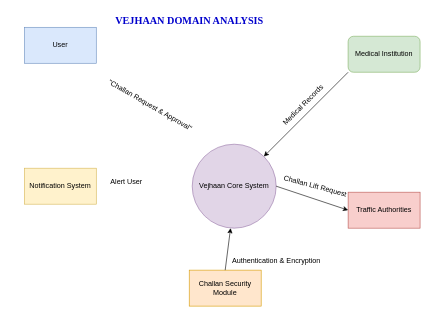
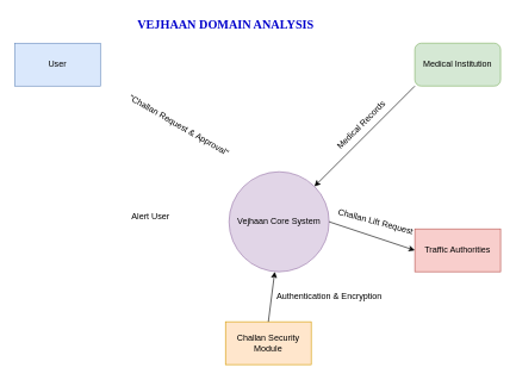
  <mxCell id="0" />
  <mxCell id="1" parent="0" />
  <mxCell id="2" value="Vejhaan Core System" style="ellipse;whiteSpace=wrap;html=1;aspect=fixed;fillColor=#e1d5e7;strokeColor=#9673a6;" vertex="1" parent="1"><mxGeometry x="320" y="240" width="140" height="140" as="geometry" /></mxCell>
- <mxCell id="3" value="Notification System" style="rounded=0;whiteSpace=wrap;html=1;fillColor=#fff2cc;strokeColor=#d6b656;" vertex="1" parent="1"><mxGeometry x="40" y="280" width="120" height="60" as="geometry" /></mxCell>
- <mxCell id="4" value="User" style="rounded=0;whiteSpace=wrap;html=1;fillColor=#dae8fc;strokeColor=#6c8ebf;" vertex="1" parent="1"><mxGeometry x="40" y="45" width="120" height="60" as="geometry" /></mxCell>
+ <mxCell id="4" value="User" style="rounded=0;whiteSpace=wrap;html=1;fillColor=#dae8fc;strokeColor=#6c8ebf;" vertex="1" parent="1"><mxGeometry x="20" y="60" width="120" height="60" as="geometry" /></mxCell>
  <mxCell id="5" value="Challan Security Module" style="rounded=0;whiteSpace=wrap;html=1;fillColor=#ffe6cc;strokeColor=#d79b00;" vertex="1" parent="1"><mxGeometry x="315" y="450" width="120" height="60" as="geometry" /></mxCell>
  <mxCell id="6" value="Medical Institution" style="whiteSpace=wrap;html=1;fillColor=#d5e8d4;strokeColor=#82b366;rounded=1;" vertex="1" parent="1"><mxGeometry x="580" y="60" width="120" height="60" as="geometry" /></mxCell>
  <mxCell id="7" value="Traffic Authorities" style="rounded=0;whiteSpace=wrap;html=1;fillColor=#f8cecc;strokeColor=#b85450;" vertex="1" parent="1"><mxGeometry x="580" y="320" width="120" height="60" as="geometry" /></mxCell>
  <mxCell id="8" value="" style="endArrow=classic;html=1;rounded=0;exitX=0.5;exitY=0;exitDx=0;exitDy=0;entryX=0.457;entryY=1;entryDx=0;entryDy=0;entryPerimeter=0;" edge="1" parent="1" source="5" target="2"><mxGeometry width="50" height="50" relative="1" as="geometry"><mxPoint x="350" y="350" as="sourcePoint" /><mxPoint x="400" y="300" as="targetPoint" /></mxGeometry></mxCell>
  <mxCell id="9" value="" style="endArrow=classic;html=1;rounded=0;entryX=0;entryY=0.5;entryDx=0;entryDy=0;exitX=1;exitY=0.5;exitDx=0;exitDy=0;" edge="1" parent="1" source="2" target="7"><mxGeometry width="50" height="50" relative="1" as="geometry"><mxPoint x="350" y="350" as="sourcePoint" /><mxPoint x="400" y="300" as="targetPoint" /></mxGeometry></mxCell>
  <mxCell id="10" value="&quot;Challan Request &amp;amp; Approval&quot;" style="text;html=1;align=center;verticalAlign=middle;resizable=0;points=[];autosize=1;strokeColor=none;fillColor=none;rotation=30;" vertex="1" parent="1"><mxGeometry x="160" y="160" width="180" height="30" as="geometry" /></mxCell>
  <mxCell id="11" value="Medical Records" style="text;html=1;align=center;verticalAlign=middle;resizable=0;points=[];autosize=1;strokeColor=none;fillColor=none;rotation=-45;" vertex="1" parent="1"><mxGeometry x="450" y="160" width="110" height="30" as="geometry" /></mxCell>
  <mxCell id="12" value="Challan Lift Request" style="text;html=1;align=center;verticalAlign=middle;resizable=0;points=[];autosize=1;strokeColor=none;fillColor=none;rotation=15;" vertex="1" parent="1"><mxGeometry x="460" y="295" width="130" height="30" as="geometry" /></mxCell>
  <mxCell id="13" value="Alert User" style="text;html=1;align=center;verticalAlign=middle;resizable=0;points=[];autosize=1;strokeColor=none;fillColor=none;" vertex="1" parent="1"><mxGeometry x="170" y="288" width="80" height="30" as="geometry" /></mxCell>
  <mxCell id="14" value="" style="endArrow=classic;html=1;rounded=0;entryX=1;entryY=0;entryDx=0;entryDy=0;exitX=0;exitY=1;exitDx=0;exitDy=0;" edge="1" parent="1" source="6" target="2"><mxGeometry width="50" height="50" relative="1" as="geometry"><mxPoint x="350" y="350" as="sourcePoint" /><mxPoint x="400" y="300" as="targetPoint" /></mxGeometry></mxCell>
- <mxCell id="15" value="Authentication &amp;amp; Encryption" style="text;html=1;align=center;verticalAlign=middle;resizable=0;points=[];autosize=1;strokeColor=none;fillColor=none;" vertex="1" parent="1"><mxGeometry x="375" y="420" width="170" height="30" as="geometry" /></mxCell>
+ <mxCell id="15" value="Authentication &amp;amp; Encryption" style="text;html=1;align=center;verticalAlign=middle;resizable=0;points=[];autosize=1;strokeColor=none;fillColor=none;" vertex="1" parent="1"><mxGeometry x="375" y="400" width="170" height="30" as="geometry" /></mxCell>
  <mxCell id="16" value="&lt;b&gt;&lt;font face=&quot;Times New Roman&quot; style=&quot;font-size: 17px; color: rgb(0, 0, 204);&quot;&gt;VEJHAAN DOMAIN ANALYSIS&lt;/font&gt;&lt;/b&gt;" style="text;html=1;align=center;verticalAlign=middle;resizable=0;points=[];autosize=1;strokeColor=none;fillColor=none;" vertex="1" parent="1"><mxGeometry x="180" y="20" width="270" height="30" as="geometry" /></mxCell>
